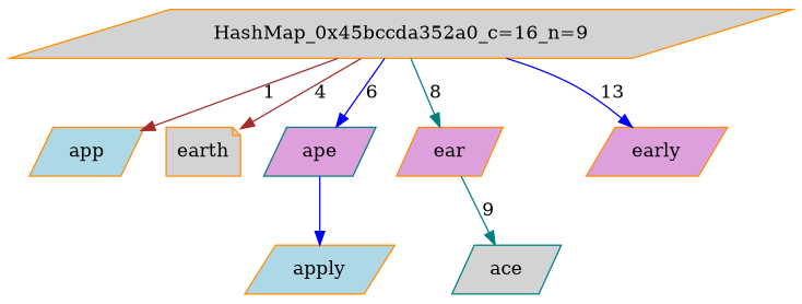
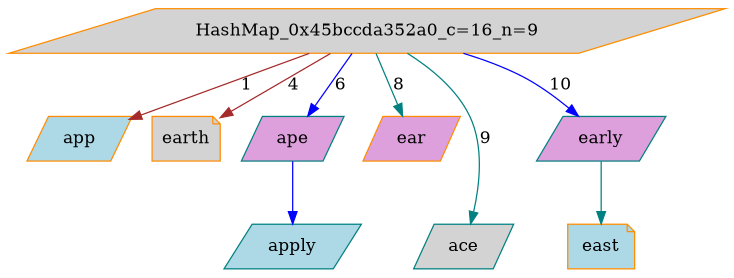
  digraph {
    node [color=darkorange fillcolor=lightgrey shape=parallelogram style=filled]
    edge [color=blue]
    n1 [label="HashMap_0x45bccda352a0_c=16_n=9"]
    app [fillcolor=lightblue]
    earth [shape=note]
    ape [color=teal fillcolor=plum]
    ear [fillcolor=plum]
    ace [color=teal]
-   early [fillcolor=plum]
-   apply [fillcolor=lightblue]
+   early [color=teal fillcolor=plum]
+   apply [color=teal fillcolor=lightblue]
+   east [fillcolor=lightblue shape=note]
    n1 -> app [color=brown label=1]
    n1 -> earth [color=brown label=4]
    n1 -> ape [label=6]
    n1 -> ear [color=teal label=8]
-   ear -> ace [color=teal label=9]
-   n1 -> early [label=13]
+   n1 -> ace [color=teal label=9]
+   n1 -> early [label=10]
    ape -> apply
+   early -> east [color=teal]
  }
